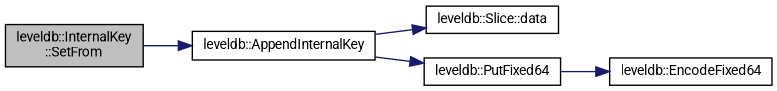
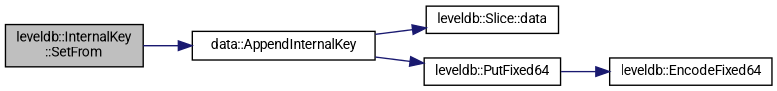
  digraph {
    fontname=Roboto
    rankdir=LR
    node [color=black fillcolor=white fontname=Roboto fontsize=10 shape=record style=filled]
    edge [color=midnightblue fontname=Roboto fontsize=10 labelfontname=Helvetica labelfontsize=10 style=solid]
    n1 [fillcolor=grey75 fontcolor=black height=0.2 label="leveldb::InternalKey\l::SetFrom" width=0.4]
-   n2 [height=0.2 label="leveldb::AppendInternalKey" width=0.4]
+   n2 [height=0.2 label="data::AppendInternalKey" width=0.4]
    n3 [height=0.2 label="leveldb::Slice::data" width=0.4]
    n4 [height=0.2 label="leveldb::PutFixed64" width=0.4]
    n5 [height=0.2 label="leveldb::EncodeFixed64" width=0.4]
    n1 -> n2
    n2 -> n3
    n2 -> n4
    n4 -> n5
  }
